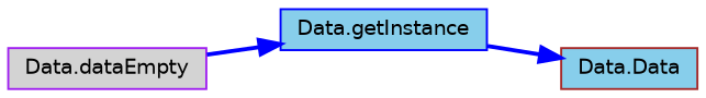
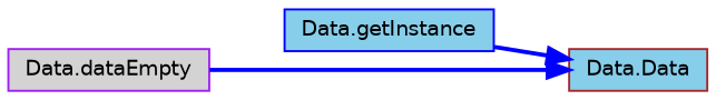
  digraph {
    rankdir=LR
    node [fillcolor=skyblue fontname=Helvetica fontsize=10 shape=record style=filled]
    edge [color=blue fontname=Helvetica fontsize=10 labelfontname=Helvetica labelfontsize=10 style=bold]
    n1 [color=purple fillcolor=lightgrey fontcolor=black height=0.2 label="Data.dataEmpty" width=0.4]
    n2 [color=blue height=0.2 label="Data.getInstance" width=0.4]
    n3 [color=brown height=0.2 label="Data.Data" width=0.4]
-   n1 -> n2
+   n1 -> n3
    n2 -> n3
  }
